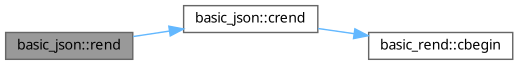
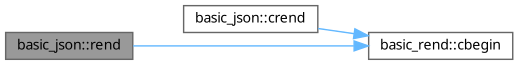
  digraph {
    fontname="Noto Sans"
    rankdir=LR
    node [color=grey40 fillcolor=white fontname="Noto Sans" fontsize=10 shape=box style=filled]
    edge [color=steelblue1 fontname="Noto Sans" fontsize=10 labelfontname=Helvetica labelfontsize=10 style=solid]
    n1 [color=gray40 fillcolor=grey60 fontcolor=black height=0.2 label="basic_json::rend" width=0.4]
    n2 [height=0.2 label="basic_json::crend" width=0.4]
    n3 [height=0.2 label="basic_rend::cbegin" width=0.4]
-   n1 -> n2
+   n1 -> n3
    n2 -> n3
  }
